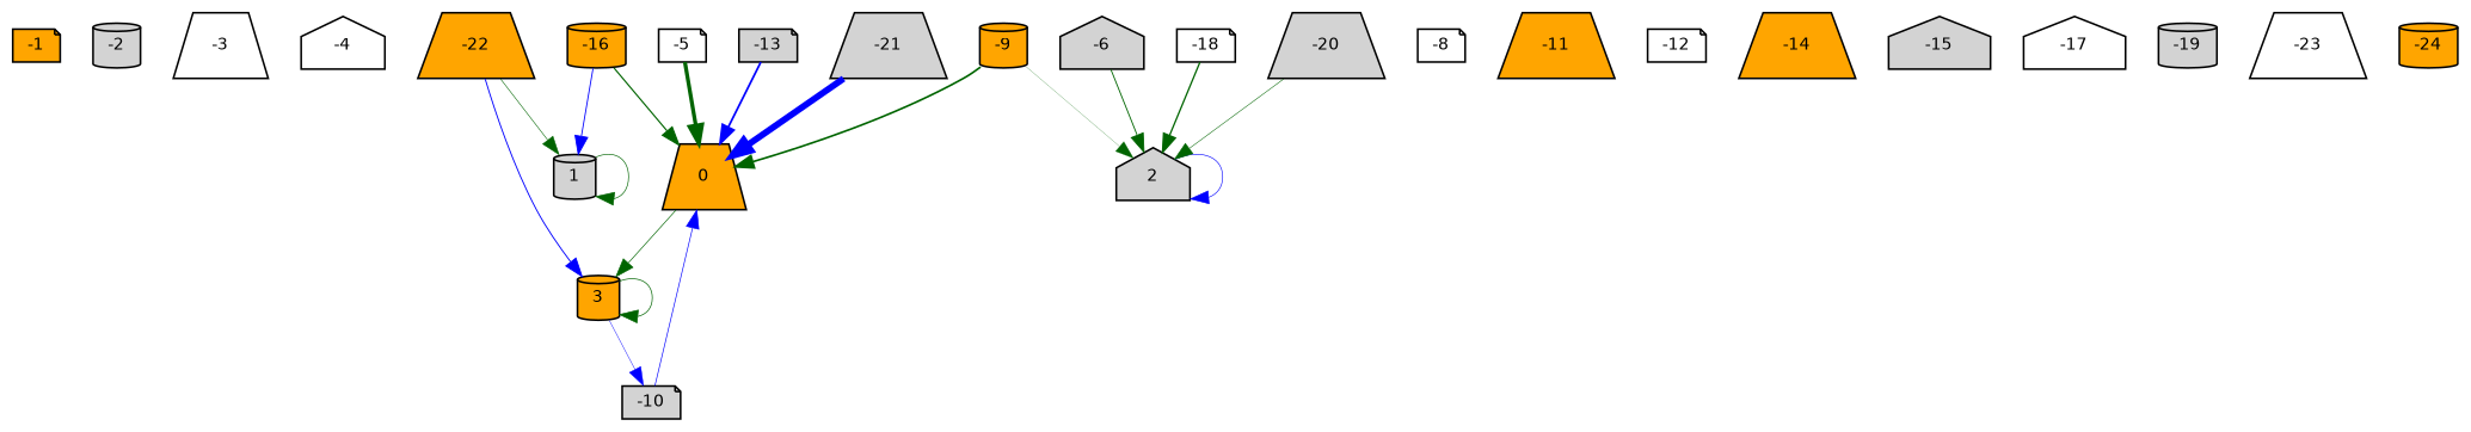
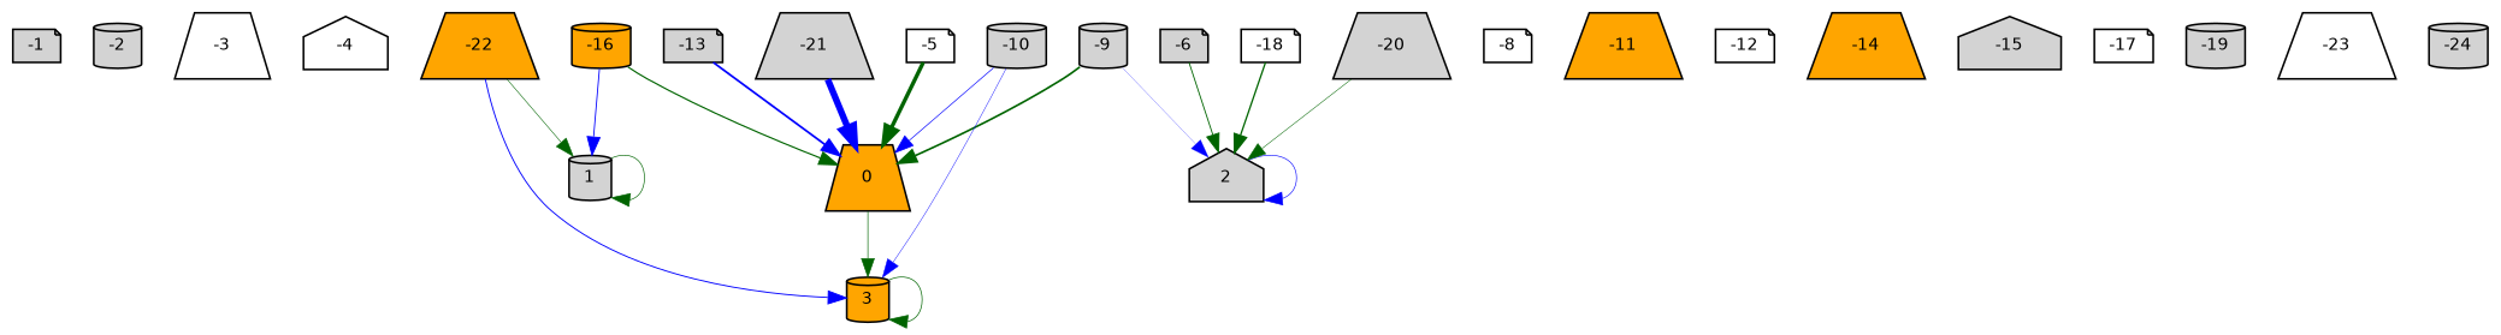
  digraph {
    fontname="DejaVu Sans"
    node [fillcolor=lightgrey fontname="DejaVu Sans" fontsize=9 shape=trapezium style=filled]
    edge [color=darkgreen fontname="DejaVu Sans" style=solid]
-   -1 [fillcolor=orange height=0.2 shape=note width=0.2]
+   -1 [height=0.2 shape=note width=0.2]
    -2 [height=0.2 shape=cylinder width=0.2]
    -3 [fillcolor=white height=0.2 width=0.2]
    -4 [fillcolor=white height=0.2 shape=house width=0.2]
    -5 [fillcolor=white height=0.2 shape=note width=0.2]
    0 [fillcolor=orange height=0.2 width=0.2]
    3 [fillcolor=orange height=0.2 shape=cylinder width=0.2]
-   -6 [height=0.2 shape=house width=0.2]
+   -6 [height=0.2 shape=note width=0.2]
    2 [height=0.2 shape=house width=0.2]
    -8 [fillcolor=white height=0.2 shape=note width=0.2]
-   -9 [fillcolor=orange height=0.2 shape=cylinder width=0.2]
-   -10 [height=0.2 shape=note width=0.2]
+   -9 [height=0.2 shape=cylinder width=0.2]
+   -10 [height=0.2 shape=cylinder width=0.2]
    -11 [fillcolor=orange height=0.2 width=0.2]
    -12 [fillcolor=white height=0.2 shape=note width=0.2]
    -13 [height=0.2 shape=note width=0.2]
    -14 [fillcolor=orange height=0.2 width=0.2]
    -15 [height=0.2 shape=house width=0.2]
    -16 [fillcolor=orange height=0.2 shape=cylinder width=0.2]
    1 [height=0.2 shape=cylinder width=0.2]
-   -17 [fillcolor=white height=0.2 shape=house width=0.2]
+   -17 [fillcolor=white height=0.2 shape=note width=0.2]
    -18 [fillcolor=white height=0.2 shape=note width=0.2]
    -19 [height=0.2 shape=cylinder width=0.2]
    -20 [height=0.2 width=0.2]
    -21 [height=0.2 width=0.2]
    -22 [fillcolor=orange height=0.2 width=0.2]
    -23 [fillcolor=white height=0.2 width=0.2]
-   -24 [fillcolor=orange height=0.2 shape=cylinder width=0.2]
+   -24 [height=0.2 shape=cylinder width=0.2]
    -5 -> 0 [penwidth=2.1373679788497917]
    0 -> 3 [penwidth=0.414977739919121]
    3 -> 3 [penwidth=0.4376056611355337]
    -6 -> 2 [penwidth=0.5598642806740269]
    2 -> 2 [color=blue penwidth=0.378210025214622]
    -9 -> 0 [penwidth=1.0596370063869365]
-   -9 -> 2 [penwidth=0.13220507240892831]
+   -9 -> 2 [color=blue penwidth=0.13220507240892831]
    -10 -> 0 [color=blue penwidth=0.4139170269597735]
-   3 -> -10 [color=blue penwidth=0.2690826335677037]
+   -10 -> 3 [color=blue penwidth=0.2690826335677037]
    -13 -> 0 [color=blue penwidth=1.1046060664389807]
    -16 -> 0 [penwidth=0.7366632707807685]
    -16 -> 1 [color=blue penwidth=0.5443747704428988]
    1 -> 1 [penwidth=0.40885484464865485]
    -18 -> 2 [penwidth=0.8192897308930017]
    -20 -> 2 [penwidth=0.3260455097620447]
    -21 -> 0 [color=blue penwidth=3.5510266726345137]
    -22 -> 3 [color=blue penwidth=0.5809096981974696]
    -22 -> 1 [penwidth=0.34855731027626713]
  }
